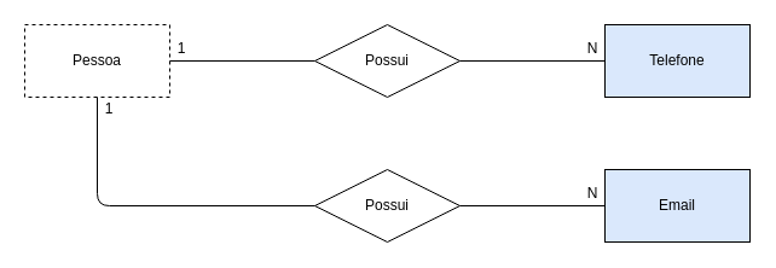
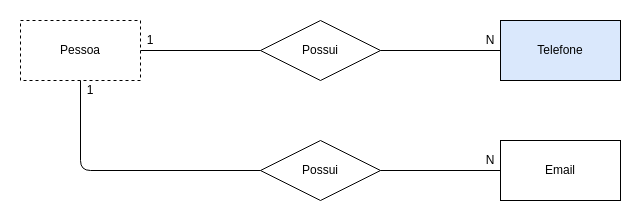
  <mxCell id="0" />
  <mxCell id="1" parent="0" />
  <mxCell id="2" value="Pessoa" style="rounded=0;whiteSpace=wrap;html=1;dashed=1;" vertex="1" parent="1"><mxGeometry x="20" y="20" width="120" height="60" as="geometry" /></mxCell>
  <mxCell id="3" value="Telefone" style="rounded=0;whiteSpace=wrap;html=1;fillColor=#dae8fc;" vertex="1" parent="1"><mxGeometry x="500" y="20" width="120" height="60" as="geometry" /></mxCell>
- <mxCell id="4" value="Email" style="rounded=0;whiteSpace=wrap;html=1;fillColor=#dae8fc;" vertex="1" parent="1"><mxGeometry x="500" y="140" width="120" height="60" as="geometry" /></mxCell>
+ <mxCell id="4" value="Email" style="rounded=0;whiteSpace=wrap;html=1;" vertex="1" parent="1"><mxGeometry x="500" y="140" width="120" height="60" as="geometry" /></mxCell>
  <mxCell id="5" value="Possui" style="shape=rhombus;perimeter=rhombusPerimeter;whiteSpace=wrap;html=1;align=center;" vertex="1" parent="1"><mxGeometry x="260" y="20" width="120" height="60" as="geometry" /></mxCell>
  <mxCell id="6" value="Possui" style="shape=rhombus;perimeter=rhombusPerimeter;whiteSpace=wrap;html=1;align=center;" vertex="1" parent="1"><mxGeometry x="260" y="140" width="120" height="60" as="geometry" /></mxCell>
  <mxCell id="7" value="" style="endArrow=none;html=1;exitX=1;exitY=0.5;exitDx=0;exitDy=0;entryX=0;entryY=0.5;entryDx=0;entryDy=0;" edge="1" parent="1" source="2" target="5"><mxGeometry width="50" height="50" relative="1" as="geometry"><mxPoint x="330" y="240" as="sourcePoint" /><mxPoint x="380" y="190" as="targetPoint" /></mxGeometry></mxCell>
  <mxCell id="8" value="" style="endArrow=none;html=1;exitX=0.5;exitY=1;exitDx=0;exitDy=0;entryX=0;entryY=0.5;entryDx=0;entryDy=0;" edge="1" parent="1" source="2" target="6"><mxGeometry width="50" height="50" relative="1" as="geometry"><mxPoint x="330" y="240" as="sourcePoint" /><mxPoint x="380" y="190" as="targetPoint" /><Array as="points"><mxPoint x="80" y="170" /></Array></mxGeometry></mxCell>
  <mxCell id="9" value="" style="endArrow=none;html=1;exitX=1;exitY=0.5;exitDx=0;exitDy=0;entryX=0;entryY=0.5;entryDx=0;entryDy=0;" edge="1" parent="1" source="6" target="4"><mxGeometry width="50" height="50" relative="1" as="geometry"><mxPoint x="330" y="240" as="sourcePoint" /><mxPoint x="380" y="190" as="targetPoint" /></mxGeometry></mxCell>
  <mxCell id="10" value="" style="endArrow=none;html=1;exitX=1;exitY=0.5;exitDx=0;exitDy=0;entryX=0;entryY=0.5;entryDx=0;entryDy=0;" edge="1" parent="1" source="5" target="3"><mxGeometry width="50" height="50" relative="1" as="geometry"><mxPoint x="330" y="240" as="sourcePoint" /><mxPoint x="380" y="190" as="targetPoint" /></mxGeometry></mxCell>
  <mxCell id="11" value="1" style="text;html=1;strokeColor=none;fillColor=none;align=center;verticalAlign=middle;whiteSpace=wrap;rounded=0;" vertex="1" parent="1"><mxGeometry x="140" y="30" width="20" height="20" as="geometry" /></mxCell>
  <mxCell id="12" value="1" style="text;html=1;strokeColor=none;fillColor=none;align=center;verticalAlign=middle;whiteSpace=wrap;rounded=0;" vertex="1" parent="1"><mxGeometry x="80" y="80" width="20" height="20" as="geometry" /></mxCell>
  <mxCell id="13" value="N" style="text;html=1;strokeColor=none;fillColor=none;align=center;verticalAlign=middle;whiteSpace=wrap;rounded=0;" vertex="1" parent="1"><mxGeometry x="480" y="30" width="20" height="20" as="geometry" /></mxCell>
  <mxCell id="14" value="N" style="text;html=1;strokeColor=none;fillColor=none;align=center;verticalAlign=middle;whiteSpace=wrap;rounded=0;" vertex="1" parent="1"><mxGeometry x="480" y="150" width="20" height="20" as="geometry" /></mxCell>
